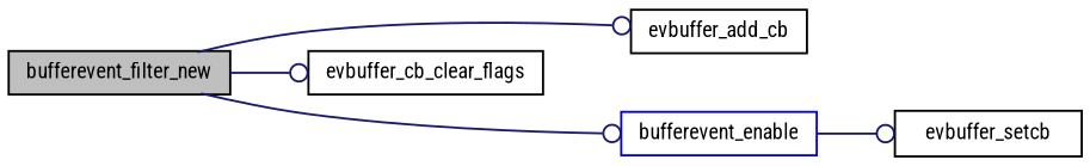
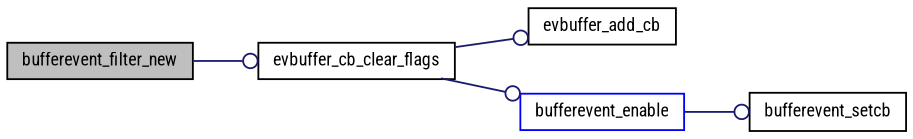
  digraph {
    fontname="Roboto Condensed"
    rankdir=LR
    node [color=black fillcolor=white fontname="Roboto Condensed" fontsize=10 shape=record style=filled]
    edge [arrowhead=odot color=midnightblue fontname="Roboto Condensed" fontsize=10 labelfontname=Helvetica labelfontsize=10 style=solid]
    n1 [fillcolor=grey75 fontcolor=black height=0.2 label=bufferevent_filter_new width=0.4]
    n2 [height=0.2 label=evbuffer_add_cb width=0.4]
    n3 [height=0.2 label=evbuffer_cb_clear_flags width=0.4]
    n4 [color=blue height=0.2 label=bufferevent_enable width=0.4]
-   n5 [height=0.2 label=evbuffer_setcb width=0.4]
-   n1 -> n2
+   n5 [height=0.2 label=bufferevent_setcb width=0.4]
+   n3 -> n2
    n1 -> n3
-   n1 -> n4
+   n3 -> n4
    n4 -> n5
  }
